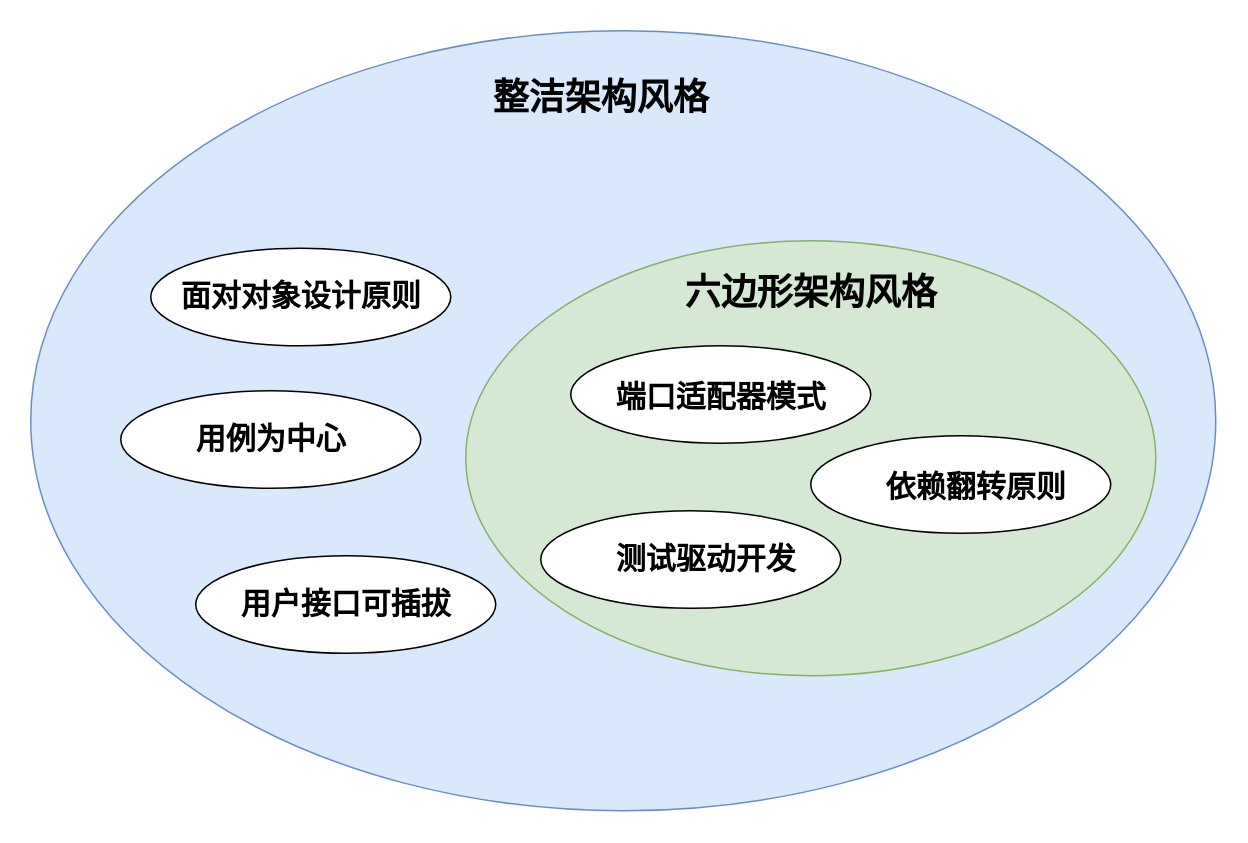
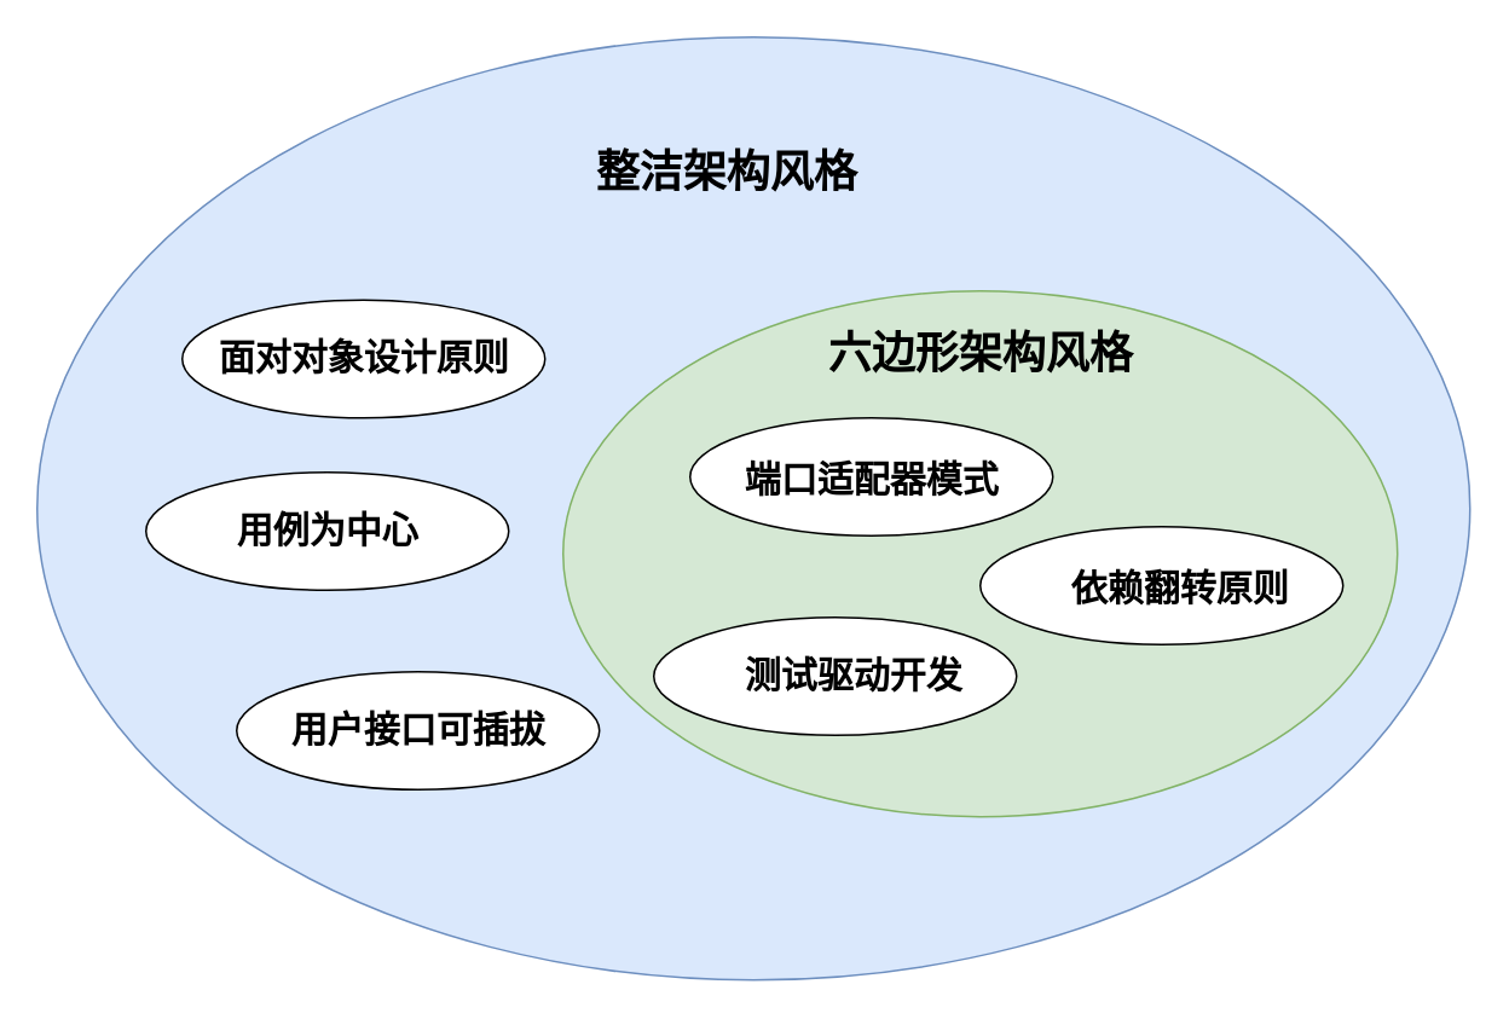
  <mxCell id="0" />
  <mxCell id="1" parent="0" />
  <mxCell id="2" value="" style="ellipse;whiteSpace=wrap;html=1;fillColor=#dae8fc;strokeColor=#6c8ebf;" vertex="1" parent="1"><mxGeometry x="20" y="20" width="790" height="520" as="geometry" /></mxCell>
  <mxCell id="3" value="" style="ellipse;whiteSpace=wrap;html=1;fillColor=#d5e8d4;strokeColor=#82b366;" vertex="1" parent="1"><mxGeometry x="310" y="160" width="460" height="290" as="geometry" /></mxCell>
  <mxCell id="4" value="六边形架构风格" style="text;strokeColor=none;fillColor=none;html=1;fontSize=24;fontStyle=1;verticalAlign=middle;align=center;" vertex="1" parent="1"><mxGeometry x="440" y="170" width="200" height="50" as="geometry" /></mxCell>
- <mxCell id="5" value="整洁架构风格" style="text;strokeColor=none;fillColor=none;html=1;fontSize=24;fontStyle=1;verticalAlign=middle;align=center;" vertex="1" parent="1"><mxGeometry x="300" y="40" width="200" height="50" as="geometry" /></mxCell>
+ <mxCell id="5" value="整洁架构风格" style="text;strokeColor=none;fillColor=none;html=1;fontSize=24;fontStyle=1;verticalAlign=middle;align=center;" vertex="1" parent="1"><mxGeometry x="300" y="70" width="200" height="50" as="geometry" /></mxCell>
  <mxCell id="6" value="" style="ellipse;whiteSpace=wrap;html=1;" vertex="1" parent="1"><mxGeometry x="100" y="165" width="200" height="65" as="geometry" /></mxCell>
  <mxCell id="7" value="" style="ellipse;whiteSpace=wrap;html=1;" vertex="1" parent="1"><mxGeometry x="80" y="260" width="200" height="65" as="geometry" /></mxCell>
  <mxCell id="8" value="" style="ellipse;whiteSpace=wrap;html=1;" vertex="1" parent="1"><mxGeometry x="130" y="370" width="200" height="65" as="geometry" /></mxCell>
  <mxCell id="9" value="" style="ellipse;whiteSpace=wrap;html=1;" vertex="1" parent="1"><mxGeometry x="380" y="230" width="200" height="65" as="geometry" /></mxCell>
  <mxCell id="10" value="" style="ellipse;whiteSpace=wrap;html=1;" vertex="1" parent="1"><mxGeometry x="540" y="290" width="200" height="65" as="geometry" /></mxCell>
  <mxCell id="11" value="" style="ellipse;whiteSpace=wrap;html=1;" vertex="1" parent="1"><mxGeometry x="360" y="340" width="200" height="65" as="geometry" /></mxCell>
  <mxCell id="12" value="&lt;font style=&quot;font-size: 20px&quot;&gt;面对对象设计原则&lt;/font&gt;" style="text;strokeColor=none;fillColor=none;html=1;fontSize=24;fontStyle=1;verticalAlign=middle;align=center;" vertex="1" parent="1"><mxGeometry x="90" y="165" width="220" height="62.5" as="geometry" /></mxCell>
  <mxCell id="13" value="&lt;font style=&quot;font-size: 20px&quot;&gt;用例为中心&lt;/font&gt;" style="text;strokeColor=none;fillColor=none;html=1;fontSize=24;fontStyle=1;verticalAlign=middle;align=center;" vertex="1" parent="1"><mxGeometry x="70" y="260" width="220" height="62.5" as="geometry" /></mxCell>
  <mxCell id="14" value="&lt;font style=&quot;font-size: 20px&quot;&gt;用户接口可插拔&lt;/font&gt;" style="text;strokeColor=none;fillColor=none;html=1;fontSize=24;fontStyle=1;verticalAlign=middle;align=center;" vertex="1" parent="1"><mxGeometry x="120" y="370" width="220" height="62.5" as="geometry" /></mxCell>
  <mxCell id="15" value="&lt;font style=&quot;font-size: 20px&quot;&gt;端口适配器模式&lt;/font&gt;" style="text;strokeColor=none;fillColor=none;html=1;fontSize=24;fontStyle=1;verticalAlign=middle;align=center;" vertex="1" parent="1"><mxGeometry x="370" y="231.25" width="220" height="62.5" as="geometry" /></mxCell>
  <mxCell id="16" value="&lt;font style=&quot;font-size: 20px&quot;&gt;依赖翻转原则&lt;/font&gt;" style="text;strokeColor=none;fillColor=none;html=1;fontSize=24;fontStyle=1;verticalAlign=middle;align=center;" vertex="1" parent="1"><mxGeometry x="540" y="291.25" width="220" height="62.5" as="geometry" /></mxCell>
  <mxCell id="17" value="&lt;font style=&quot;font-size: 20px&quot;&gt;测试驱动开发&lt;/font&gt;" style="text;strokeColor=none;fillColor=none;html=1;fontSize=24;fontStyle=1;verticalAlign=middle;align=center;" vertex="1" parent="1"><mxGeometry x="360" y="340" width="220" height="62.5" as="geometry" /></mxCell>
